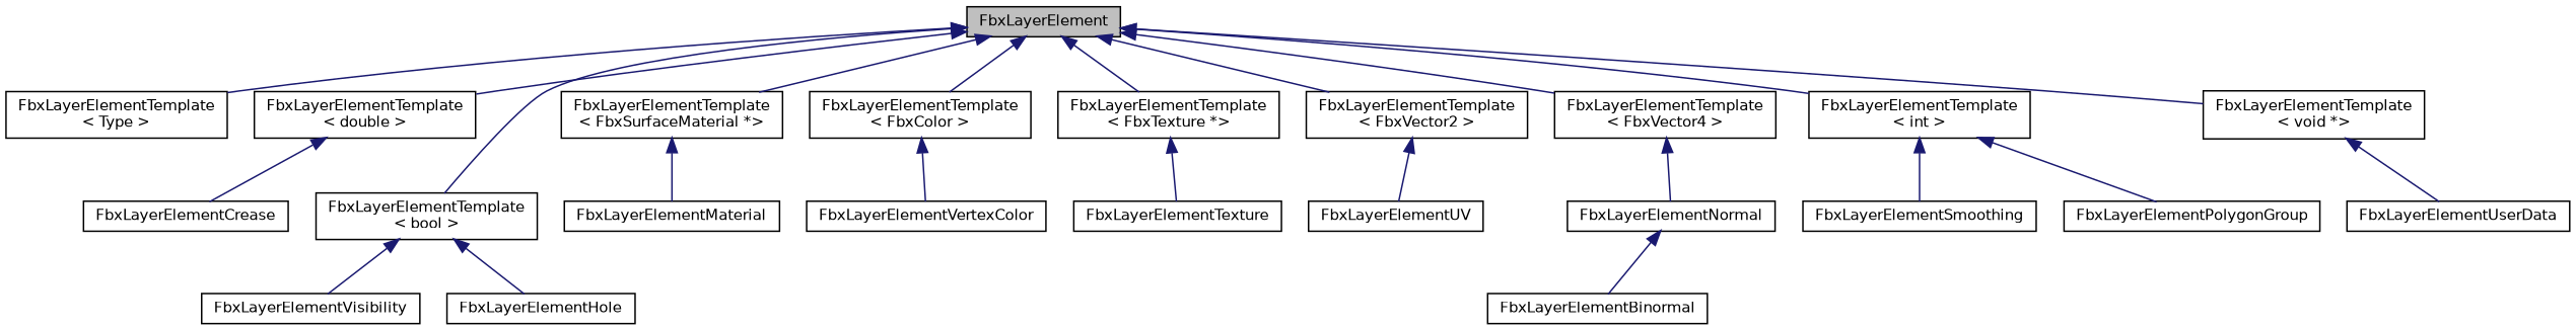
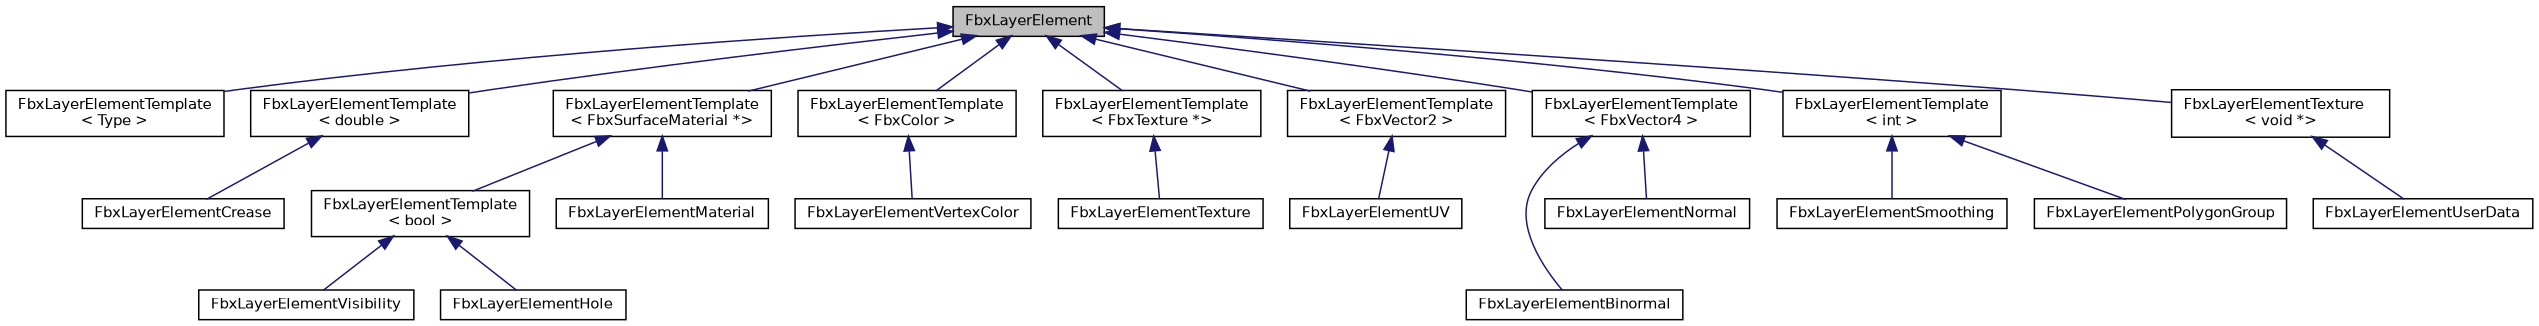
  digraph {
    rankdir=TB
    node [color=black fillcolor=white fontname=Helvetica fontsize=10 shape=record style=filled]
    edge [color=midnightblue dir=back fontname=Helvetica fontsize=10 labelfontname=Helvetica labelfontsize=10 style=solid]
    n1 [fillcolor=grey75 fontcolor=black height=0.2 label=FbxLayerElement width=0.4]
    n2 [height=0.2 label="FbxLayerElementTemplate\l\< Type \>" width=0.4]
    n3 [height=0.2 label="FbxLayerElementTemplate\l\< bool \>" width=0.4]
    n4 [height=0.2 label="FbxLayerElementTemplate\l\< double \>" width=0.4]
    n5 [height=0.2 label="FbxLayerElementTemplate\l\< FbxColor \>" width=0.4]
    n6 [height=0.2 label="FbxLayerElementTemplate\l\< FbxSurfaceMaterial *\>" width=0.4]
    n7 [height=0.2 label="FbxLayerElementTemplate\l\< FbxTexture *\>" width=0.4]
    n8 [height=0.2 label="FbxLayerElementTemplate\l\< FbxVector2 \>" width=0.4]
    n9 [height=0.2 label="FbxLayerElementTemplate\l\< FbxVector4 \>" width=0.4]
    n10 [height=0.2 label="FbxLayerElementTemplate\l\< int \>" width=0.4]
-   n11 [height=0.2 label="FbxLayerElementTemplate\l\< void *\>" width=0.4]
+   n11 [height=0.2 label="FbxLayerElementTexture\l\< void *\>" width=0.4]
    n12 [height=0.2 label=FbxLayerElementHole width=0.4]
    n13 [height=0.2 label=FbxLayerElementVisibility width=0.4]
    n14 [height=0.2 label=FbxLayerElementCrease width=0.4]
    n15 [height=0.2 label=FbxLayerElementVertexColor width=0.4]
    n16 [height=0.2 label=FbxLayerElementMaterial width=0.4]
    n17 [height=0.2 label=FbxLayerElementTexture width=0.4]
    n18 [height=0.2 label=FbxLayerElementUV width=0.4]
    n19 [height=0.2 label=FbxLayerElementBinormal width=0.4]
    n20 [height=0.2 label=FbxLayerElementNormal width=0.4]
    n21 [height=0.2 label=FbxLayerElementPolygonGroup width=0.4]
    n22 [height=0.2 label=FbxLayerElementSmoothing width=0.4]
    n23 [height=0.2 label=FbxLayerElementUserData width=0.4]
    n1 -> n2
-   n1 -> n3
+   n6 -> n3
    n1 -> n4
    n1 -> n5
    n1 -> n6
    n1 -> n7
    n1 -> n8
    n1 -> n9
    n1 -> n10
    n1 -> n11
    n3 -> n12
    n3 -> n13
    n4 -> n14
    n5 -> n15
    n6 -> n16
    n7 -> n17
    n8 -> n18
-   n20 -> n19
+   n9 -> n19
    n9 -> n20
    n10 -> n21
    n10 -> n22
    n11 -> n23
  }
